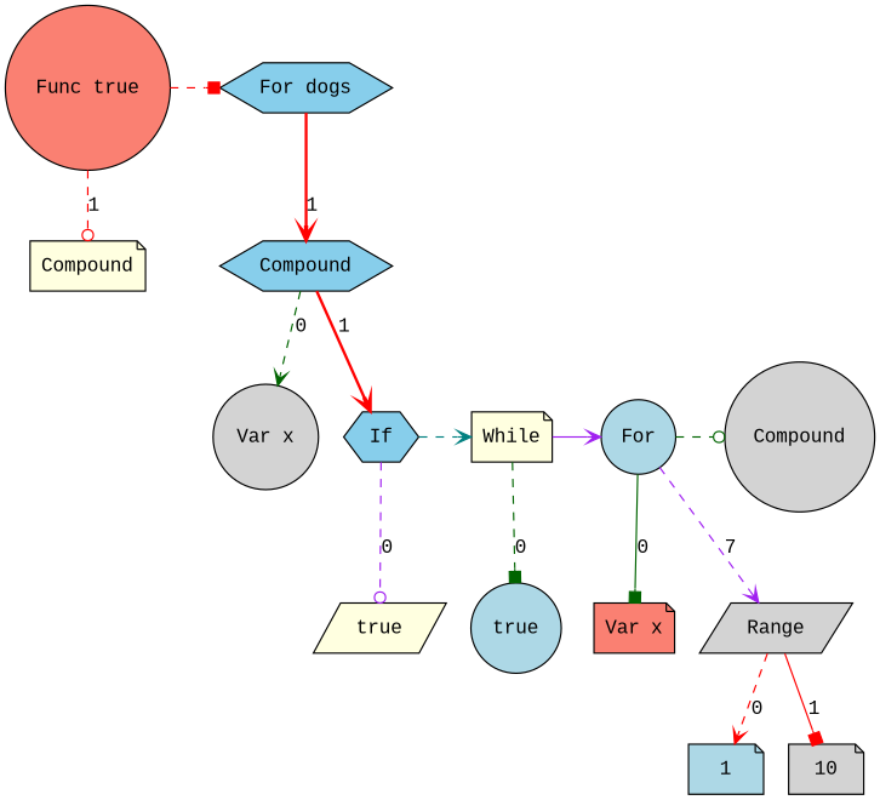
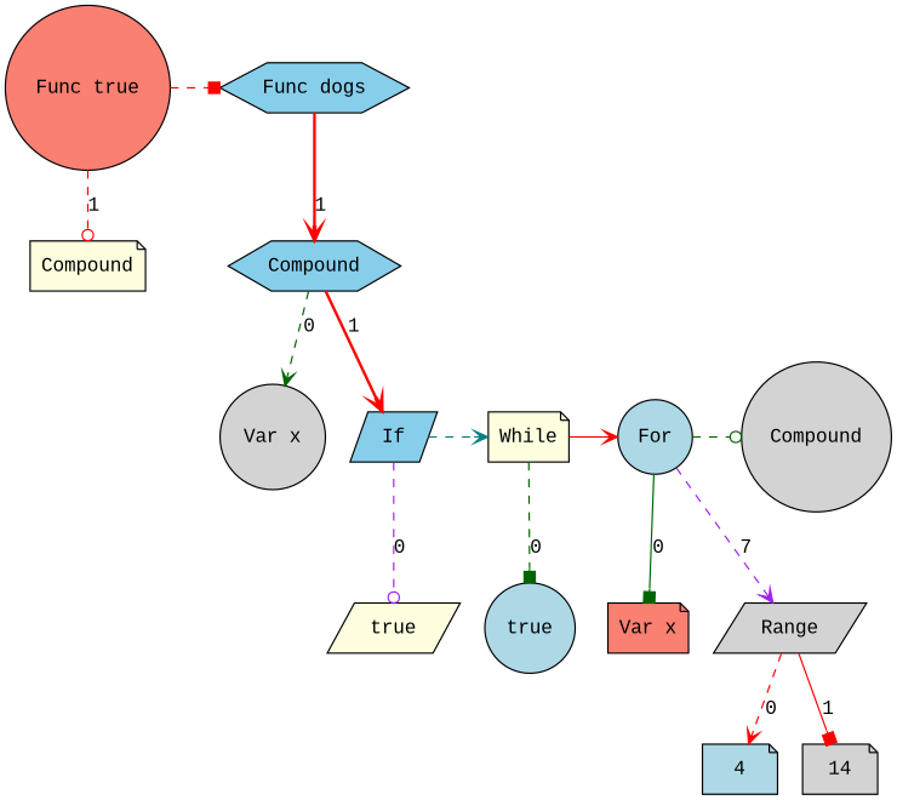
  digraph {
    fontname="Liberation Mono"
    node [fillcolor=lightgrey fontname="Liberation Mono" shape=circle style=filled]
    edge [arrowhead=vee color=red fontname="Liberation Mono" style=dashed]
    n1 [fillcolor=salmon label="Func true"]
    n2 [fillcolor=lightyellow label=Compound shape=note]
-   n3 [fillcolor=skyblue label="For dogs" shape=hexagon]
+   n3 [fillcolor=skyblue label="Func dogs" shape=hexagon]
    n4 [fillcolor=skyblue label=Compound shape=hexagon]
    n5 [label="Var x"]
-   n6 [fillcolor=skyblue label=If shape=hexagon]
+   n6 [fillcolor=skyblue label=If shape=parallelogram]
    n7 [fillcolor=lightyellow label=true shape=parallelogram]
    n8 [fillcolor=lightyellow label=While shape=note]
    n9 [fillcolor=lightblue label=For]
    n10 [label=Compound]
    n11 [fillcolor=lightblue label=true]
    n12 [fillcolor=salmon label="Var x" shape=note]
    n13 [label=Range shape=parallelogram]
-   n14 [fillcolor=lightblue label=1 shape=note]
-   n15 [label=10 shape=note]
+   n14 [fillcolor=lightblue label=4 shape=note]
+   n15 [label=14 shape=note]
    subgraph sub_1 {
      rankdir=TB
      n1
      n2
    }
    subgraph sub_2 {
      ordering=out
      rank=same
      rankdir=LR
      n2
    }
    subgraph sub_3 {
      rank=same
      rankdir=LR
      n1
      n3
    }
    subgraph sub_4 {
      rankdir=LR
      n1
      n3
    }
    subgraph sub_5 {
      ordering=out
      rank=same
      rankdir=LR
      n4
    }
    subgraph sub_6 {
      rankdir=TB
      n3
      n4
    }
    subgraph sub_7 {
      ordering=out
      rank=same
      rankdir=LR
      n5
      n6
    }
    subgraph sub_8 {
      rankdir=TB
      n4
      n5
      n6
    }
    subgraph sub_9 {
      ordering=out
      rank=same
      rankdir=LR
      n7
    }
    subgraph sub_10 {
      rankdir=TB
      n6
      n7
    }
    subgraph sub_11 {
      rank=same
      rankdir=LR
      n6
      n8
      n9
      n10
    }
    subgraph sub_12 {
      rankdir=LR
      n6
      n8
      n9
      n10
    }
    subgraph sub_13 {
      ordering=out
      rank=same
      rankdir=LR
      n11
    }
    subgraph sub_14 {
      rankdir=TB
      n8
      n11
    }
    subgraph sub_15 {
      ordering=out
      rank=same
      rankdir=LR
      n12
      n13
    }
    subgraph sub_16 {
      rankdir=TB
      n9
      n12
      n13
    }
    subgraph sub_17 {
      ordering=out
      rank=same
      rankdir=LR
      n14
      n15
    }
    subgraph sub_18 {
      rankdir=TB
      n13
      n14
      n15
    }
    n1 -> n2 [arrowhead=odot label=1]
    n1 -> n3 [arrowhead=box]
    n3 -> n4 [label=1 style=bold]
    n4 -> n5 [color=darkgreen label=0]
    n4 -> n6 [label=1 style=bold]
    n6 -> n7 [arrowhead=odot color=purple label=0]
    n6 -> n8 [color=teal]
-   n8 -> n9 [color=purple style=solid]
+   n8 -> n9 [style=solid]
    n8 -> n11 [arrowhead=box color=darkgreen label=0]
    n9 -> n10 [arrowhead=odot color=darkgreen]
    n9 -> n12 [arrowhead=box color=darkgreen label=0 style=solid]
    n9 -> n13 [color=purple label=7]
    n13 -> n14 [label=0]
    n13 -> n15 [arrowhead=box label=1 style=solid]
  }
